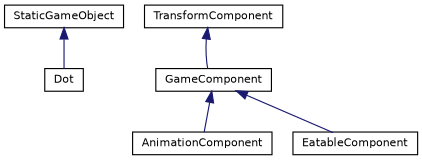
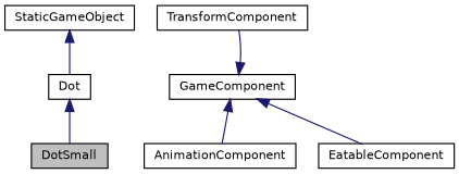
  digraph {
    node [color=black fillcolor=white fontname=Helvetica fontsize=10 shape=record style=filled]
    edge [color=midnightblue dir=back fontname=Helvetica fontsize=10 labelfontname=Helvetica labelfontsize=10 style=solid]
+   n1 [fillcolor=grey75 fontcolor=black height=0.2 label=DotSmall width=0.4]
    n2 [height=0.2 label=Dot width=0.4]
    n3 [height=0.2 label=StaticGameObject width=0.4]
    n4 [height=0.2 label=TransformComponent width=0.4]
    n5 [height=0.2 label=GameComponent width=0.4]
    n6 [height=0.2 label=AnimationComponent width=0.4]
    n7 [height=0.2 label=EatableComponent width=0.4]
+   n2 -> n1
    n3 -> n2
-   n4 -> n5
+   n5 -> n4
    n5 -> n6
    n5 -> n7
  }
